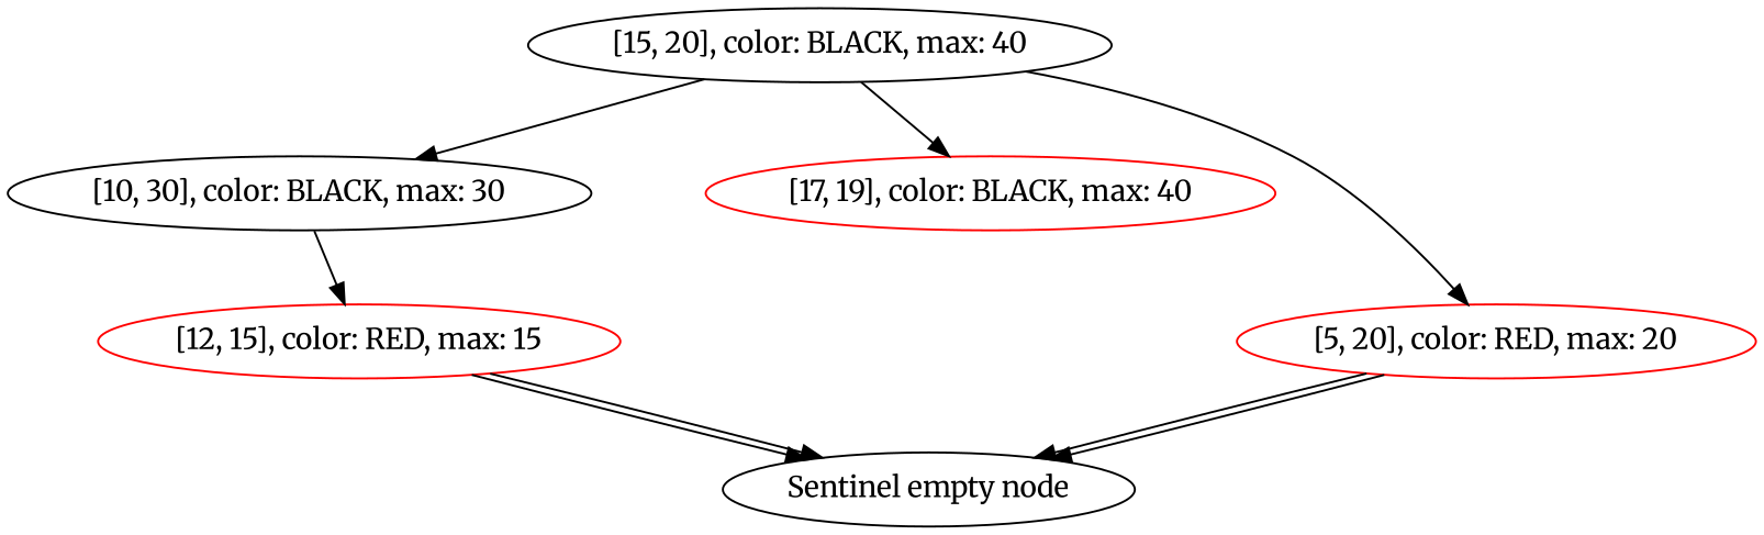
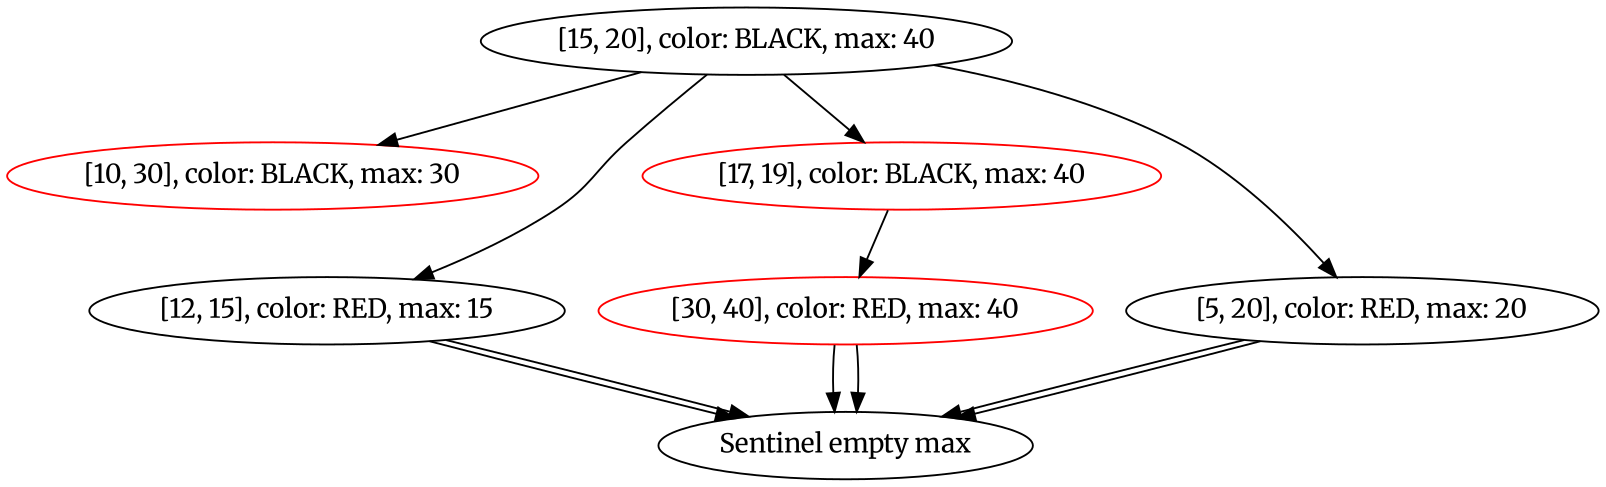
  digraph {
    fontname=Merriweather
    node [color=RED fontname=Merriweather]
    edge [fontname=Merriweather]
    n1 [color=BLACK label="[15, 20], color: BLACK, max: 40"]
-   n2 [color=BLACK label="[10, 30], color: BLACK, max: 30"]
+   n2 [label="[10, 30], color: BLACK, max: 30"]
    n3 [label="[17, 19], color: BLACK, max: 40"]
-   n4 [label="[5, 20], color: RED, max: 20"]
-   n5 [label="[12, 15], color: RED, max: 15"]
-   n7 [color=BLACK label="Sentinel empty node"]
+   n4 [color=BLACK label="[5, 20], color: RED, max: 20"]
+   n5 [color=BLACK label="[12, 15], color: RED, max: 15"]
+   n6 [label="[30, 40], color: RED, max: 40"]
+   n7 [color=BLACK label="Sentinel empty max"]
    n1 -> n2
    n1 -> n3
    n1 -> n4
-   n2 -> n5
+   n1 -> n5
+   n3 -> n6
    n4 -> n7
    n4 -> n7
    n5 -> n7
    n5 -> n7
+   n6 -> n7
+   n6 -> n7
  }
